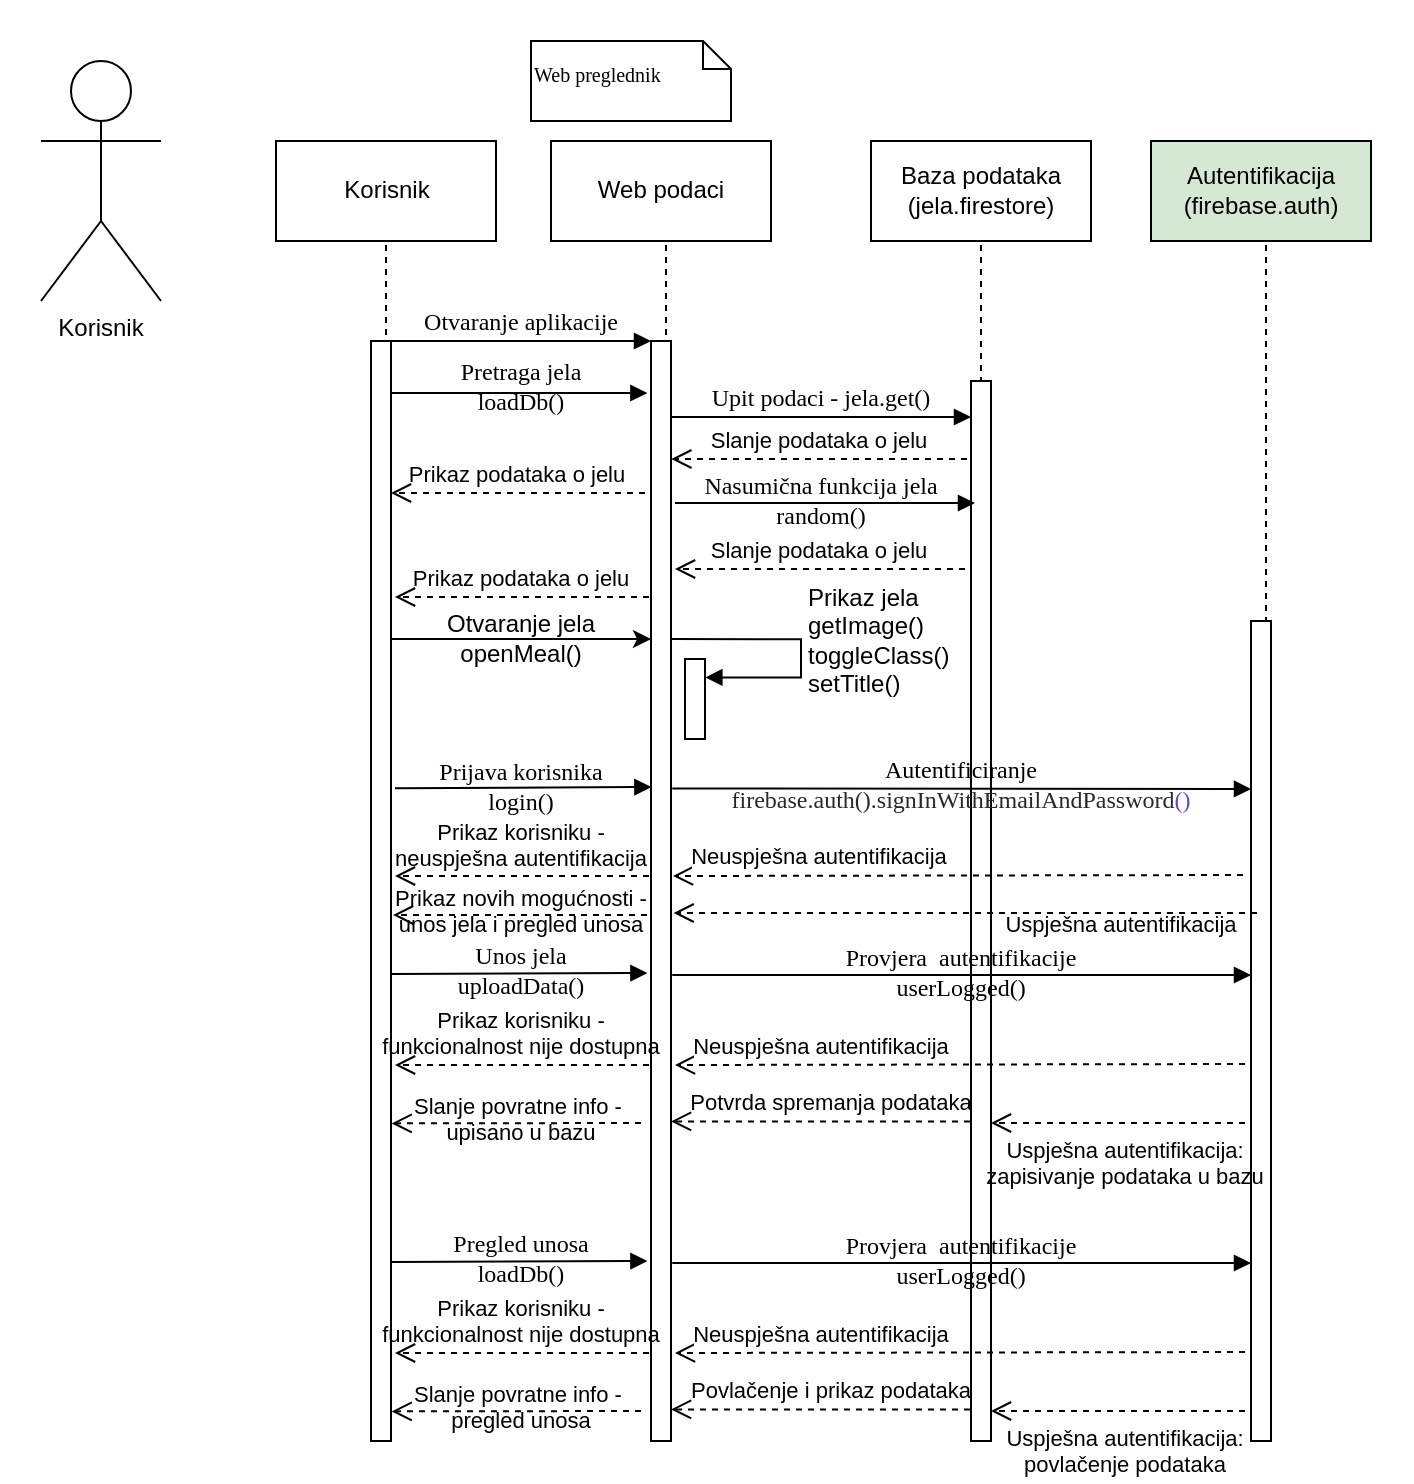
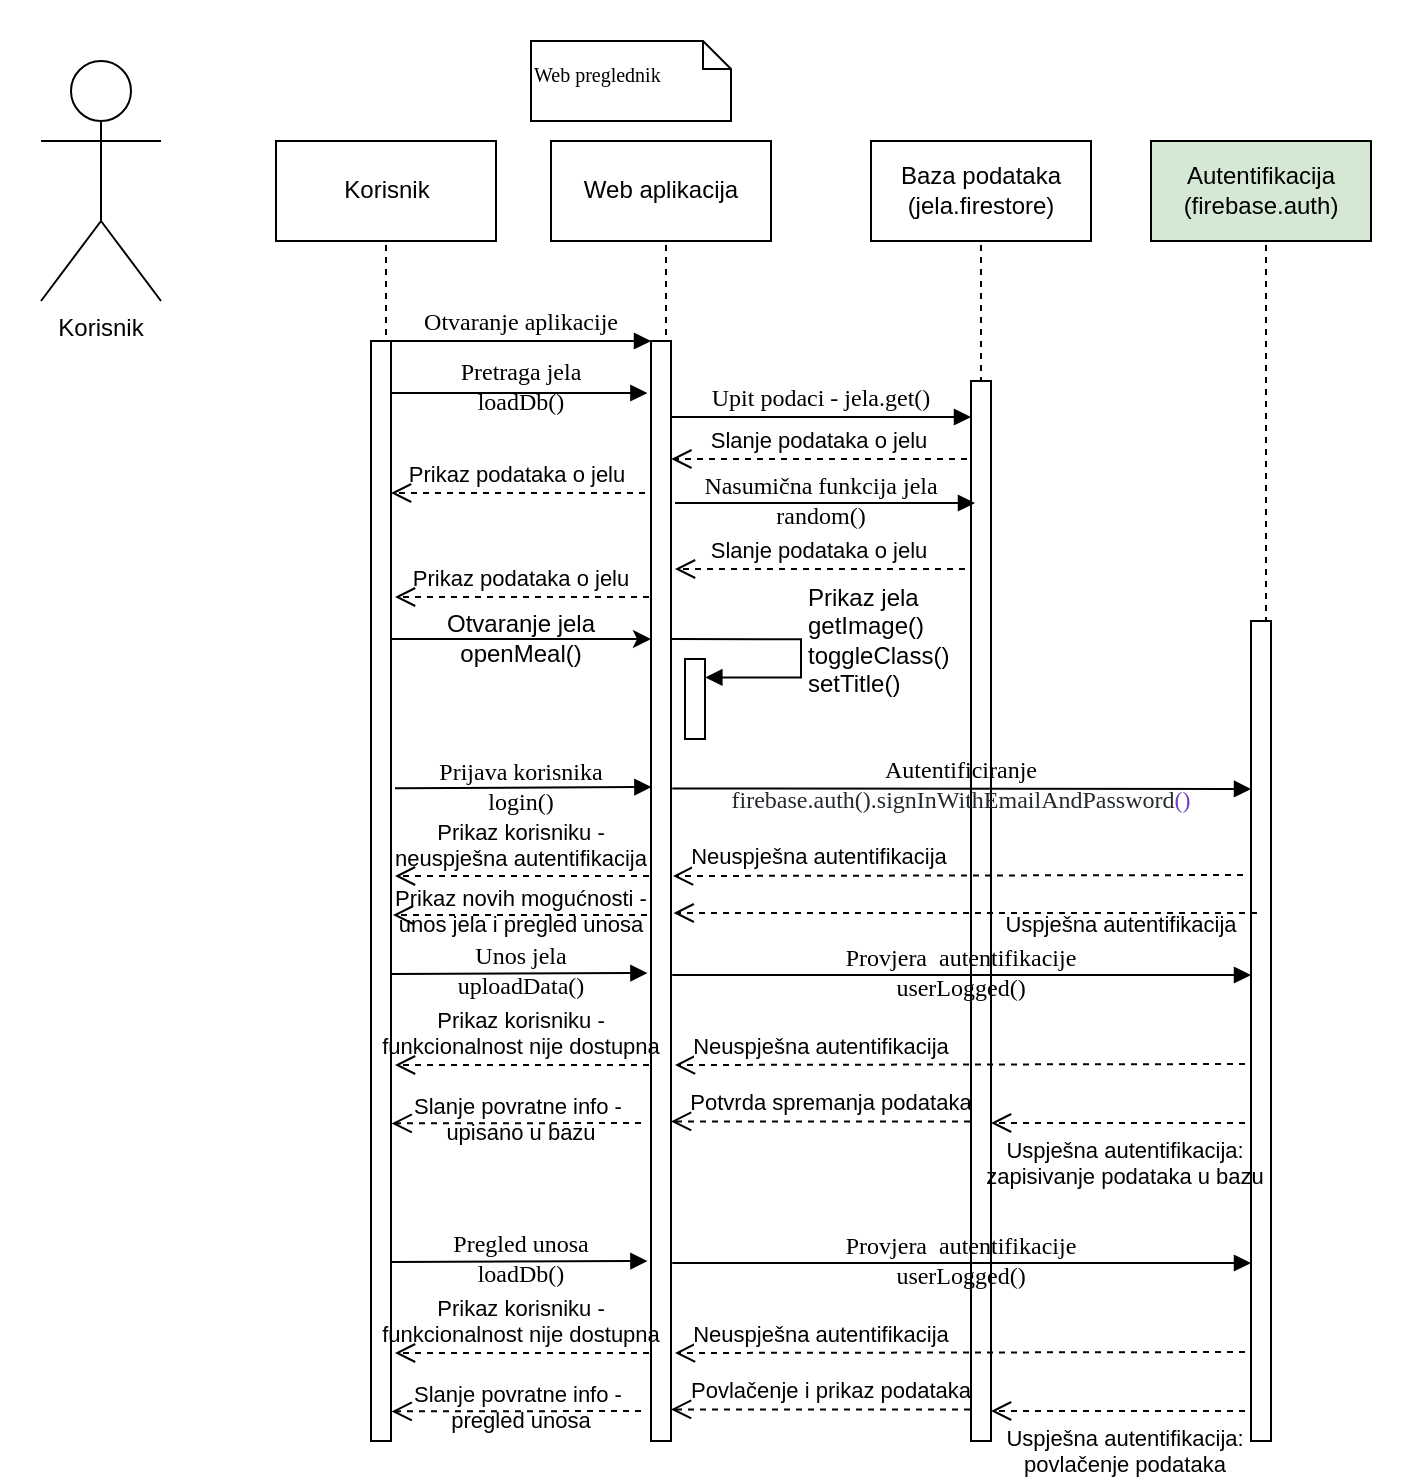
  <mxCell id="0" />
  <mxCell id="1" parent="0" />
  <mxCell id="2" value="" style="shape=umlLifeline;perimeter=lifelinePerimeter;whiteSpace=wrap;html=1;container=1;collapsible=0;recursiveResize=0;outlineConnect=0;rounded=1;shadow=0;comic=0;labelBackgroundColor=none;strokeWidth=1;fontFamily=Verdana;fontSize=12;align=center;" parent="1" vertex="1"><mxGeometry x="280" y="70" width="105" height="650" as="geometry" /></mxCell>
  <mxCell id="3" value="" style="html=1;points=[];perimeter=orthogonalPerimeter;rounded=0;shadow=0;comic=0;labelBackgroundColor=none;strokeWidth=1;fontFamily=Verdana;fontSize=12;align=center;" parent="2" vertex="1"><mxGeometry x="45" y="100" width="10" height="550" as="geometry" /></mxCell>
- <mxCell id="4" value="Web podaci" style="html=1;" parent="2" vertex="1"><mxGeometry x="-5" width="110" height="50" as="geometry" /></mxCell>
+ <mxCell id="4" value="Web aplikacija" style="html=1;" parent="2" vertex="1"><mxGeometry x="-5" width="110" height="50" as="geometry" /></mxCell>
  <mxCell id="5" value="" style="html=1;points=[];perimeter=orthogonalPerimeter;fontSize=12;" parent="2" vertex="1"><mxGeometry x="62" y="259" width="10" height="40" as="geometry" /></mxCell>
  <mxCell id="6" value="Prikaz jela&lt;br&gt;getImage()&lt;br&gt;toggleClass()&lt;br&gt;setTitle()" style="edgeStyle=orthogonalEdgeStyle;html=1;align=left;spacingLeft=2;endArrow=block;rounded=0;labelBackgroundColor=none;fontSize=12;exitX=1.016;exitY=0.271;exitDx=0;exitDy=0;exitPerimeter=0;entryX=1.018;entryY=0.23;entryDx=0;entryDy=0;entryPerimeter=0;" parent="2" source="3" target="5" edge="1"><mxGeometry relative="1" as="geometry"><mxPoint x="68" y="250" as="sourcePoint" /><Array as="points"><mxPoint x="120" y="250" /><mxPoint x="120" y="268" /></Array><mxPoint x="80" y="288" as="targetPoint" /></mxGeometry></mxCell>
  <mxCell id="7" value=":Object" style="shape=umlLifeline;perimeter=lifelinePerimeter;whiteSpace=wrap;html=1;container=1;collapsible=0;recursiveResize=0;outlineConnect=0;rounded=1;shadow=0;comic=0;labelBackgroundColor=none;strokeWidth=1;fontFamily=Verdana;fontSize=12;align=center;" parent="1" vertex="1"><mxGeometry x="440" y="70" width="100" height="650" as="geometry" /></mxCell>
  <mxCell id="8" value="" style="html=1;points=[];perimeter=orthogonalPerimeter;rounded=0;shadow=0;comic=0;labelBackgroundColor=none;strokeWidth=1;fontFamily=Verdana;fontSize=12;align=center;" parent="7" vertex="1"><mxGeometry x="45" y="120" width="10" height="530" as="geometry" /></mxCell>
  <mxCell id="9" value="Baza podataka&lt;br&gt;(jela.firestore)" style="html=1;" parent="7" vertex="1"><mxGeometry x="-5" width="110" height="50" as="geometry" /></mxCell>
  <mxCell id="10" value=":Object" style="shape=umlLifeline;perimeter=lifelinePerimeter;whiteSpace=wrap;html=1;container=1;collapsible=0;recursiveResize=0;outlineConnect=0;rounded=1;shadow=0;comic=0;labelBackgroundColor=none;strokeWidth=1;fontFamily=Verdana;fontSize=12;align=center;" parent="1" vertex="1"><mxGeometry x="580" y="70" width="105" height="490" as="geometry" /></mxCell>
  <mxCell id="11" value="Autentifikacija&lt;br&gt;(firebase.auth)" style="html=1;fillColor=#d5e8d4;" parent="10" vertex="1"><mxGeometry x="-5" width="110" height="50" as="geometry" /></mxCell>
  <mxCell id="12" value=":Object" style="shape=umlLifeline;perimeter=lifelinePerimeter;whiteSpace=wrap;html=1;container=1;collapsible=0;recursiveResize=0;outlineConnect=0;rounded=1;shadow=0;comic=0;labelBackgroundColor=none;strokeWidth=1;fontFamily=Verdana;fontSize=12;align=center;" parent="1" vertex="1"><mxGeometry x="140" y="70" width="105" height="650" as="geometry" /></mxCell>
  <mxCell id="13" value="" style="html=1;points=[];perimeter=orthogonalPerimeter;rounded=0;shadow=0;comic=0;labelBackgroundColor=none;strokeWidth=1;fontFamily=Verdana;fontSize=12;align=center;" parent="12" vertex="1"><mxGeometry x="45" y="100" width="10" height="550" as="geometry" /></mxCell>
  <mxCell id="14" value="Korisnik" style="html=1;" parent="12" vertex="1"><mxGeometry x="-2.5" width="110" height="50" as="geometry" /></mxCell>
  <mxCell id="15" value="" style="html=1;points=[];perimeter=orthogonalPerimeter;rounded=0;shadow=0;comic=0;labelBackgroundColor=none;strokeWidth=1;fontFamily=Verdana;fontSize=12;align=center;" parent="1" vertex="1"><mxGeometry x="625" y="310" width="10" height="410" as="geometry" /></mxCell>
  <mxCell id="16" value="Otvaranje aplikacije" style="html=1;verticalAlign=bottom;endArrow=block;entryX=0;entryY=0;labelBackgroundColor=none;fontFamily=Verdana;fontSize=12;edgeStyle=elbowEdgeStyle;elbow=vertical;" parent="1" source="13" target="3" edge="1"><mxGeometry relative="1" as="geometry"><mxPoint x="260" y="180" as="sourcePoint" /></mxGeometry></mxCell>
  <mxCell id="17" value="Web preglednik" style="shape=note;whiteSpace=wrap;html=1;size=14;verticalAlign=middle;align=left;spacingTop=-6;rounded=0;shadow=0;comic=0;labelBackgroundColor=none;strokeWidth=1;fontFamily=Verdana;fontSize=10;" parent="1" vertex="1"><mxGeometry x="265" y="20" width="100" height="40" as="geometry" /></mxCell>
  <mxCell id="18" value="Korisnik" style="shape=umlActor;verticalLabelPosition=bottom;verticalAlign=top;html=1;outlineConnect=0;" parent="1" vertex="1"><mxGeometry x="20" y="30" width="60" height="120" as="geometry" /></mxCell>
  <mxCell id="19" value="Pretraga jela&lt;br&gt;loadDb()" style="html=1;verticalAlign=bottom;endArrow=block;entryX=-0.38;entryY=0.111;labelBackgroundColor=none;fontFamily=Verdana;fontSize=12;edgeStyle=elbowEdgeStyle;elbow=vertical;entryDx=0;entryDy=0;entryPerimeter=0;" parent="1" edge="1"><mxGeometry x="0.01" y="-14" relative="1" as="geometry"><mxPoint x="195" y="196" as="sourcePoint" /><mxPoint x="323.2" y="195.53" as="targetPoint" /><mxPoint as="offset" /></mxGeometry></mxCell>
  <mxCell id="20" value="Upit podaci - jela.get()" style="html=1;verticalAlign=bottom;endArrow=block;entryX=0;entryY=0;labelBackgroundColor=none;fontFamily=Verdana;fontSize=12;edgeStyle=elbowEdgeStyle;elbow=vertical;" parent="1" edge="1"><mxGeometry relative="1" as="geometry"><mxPoint x="335" y="208" as="sourcePoint" /><mxPoint x="485" y="208" as="targetPoint" /></mxGeometry></mxCell>
  <mxCell id="21" value="Slanje podataka o jelu" style="html=1;verticalAlign=bottom;endArrow=open;dashed=1;endSize=8;" parent="1" edge="1"><mxGeometry relative="1" as="geometry"><mxPoint x="483" y="229" as="sourcePoint" /><mxPoint x="335.167" y="229" as="targetPoint" /><mxPoint as="offset" /></mxGeometry></mxCell>
  <mxCell id="22" value="Prikaz podataka o jelu" style="html=1;verticalAlign=bottom;endArrow=open;dashed=1;endSize=8;labelBackgroundColor=none;" parent="1" target="13" edge="1"><mxGeometry relative="1" as="geometry"><mxPoint x="322" y="246" as="sourcePoint" /><mxPoint x="200" y="246" as="targetPoint" /><mxPoint as="offset" /></mxGeometry></mxCell>
  <mxCell id="23" value="Nasumična funkcija jela&lt;br&gt;random()" style="html=1;verticalAlign=bottom;endArrow=block;entryX=0;entryY=0;labelBackgroundColor=none;fontFamily=Verdana;fontSize=12;edgeStyle=elbowEdgeStyle;elbow=vertical;" parent="1" edge="1"><mxGeometry x="-0.027" y="-16" relative="1" as="geometry"><mxPoint x="337" y="251" as="sourcePoint" /><mxPoint x="487" y="251" as="targetPoint" /><mxPoint as="offset" /></mxGeometry></mxCell>
  <mxCell id="24" value="Slanje podataka o jelu" style="html=1;verticalAlign=bottom;endArrow=open;dashed=1;endSize=8;" parent="1" edge="1"><mxGeometry relative="1" as="geometry"><mxPoint x="482" y="284" as="sourcePoint" /><mxPoint x="337" y="284" as="targetPoint" /><mxPoint as="offset" /></mxGeometry></mxCell>
  <mxCell id="25" value="Prikaz podataka o jelu" style="html=1;verticalAlign=bottom;endArrow=open;dashed=1;endSize=8;labelBackgroundColor=none;" parent="1" edge="1"><mxGeometry relative="1" as="geometry"><mxPoint x="324" y="298" as="sourcePoint" /><mxPoint x="197" y="298" as="targetPoint" /><mxPoint as="offset" /></mxGeometry></mxCell>
  <mxCell id="26" value="Unos jela&lt;br&gt;uploadData()" style="html=1;verticalAlign=bottom;endArrow=block;entryX=-0.38;entryY=0.111;labelBackgroundColor=none;fontFamily=Verdana;fontSize=12;edgeStyle=elbowEdgeStyle;elbow=vertical;entryDx=0;entryDy=0;entryPerimeter=0;spacingBottom=1;" parent="1" edge="1"><mxGeometry x="0.018" y="-17" relative="1" as="geometry"><mxPoint x="195" y="486.47" as="sourcePoint" /><mxPoint x="323.2" y="486" as="targetPoint" /><mxPoint as="offset" /></mxGeometry></mxCell>
  <mxCell id="27" value="Provjera&amp;nbsp; autentifikacije&lt;br&gt;userLogged()" style="html=1;verticalAlign=bottom;endArrow=block;labelBackgroundColor=none;fontFamily=Verdana;fontSize=12;edgeStyle=elbowEdgeStyle;elbow=vertical;exitX=1.063;exitY=0.678;exitDx=0;exitDy=0;exitPerimeter=0;" parent="1" edge="1"><mxGeometry x="-0.002" y="-16" relative="1" as="geometry"><mxPoint x="335.63" y="486.94" as="sourcePoint" /><mxPoint x="625" y="487" as="targetPoint" /><mxPoint as="offset" /></mxGeometry></mxCell>
  <mxCell id="28" value="Neuspješna autentifikacija" style="html=1;verticalAlign=bottom;endArrow=open;dashed=1;endSize=8;" parent="1" edge="1"><mxGeometry x="0.488" relative="1" as="geometry"><mxPoint x="622" y="531.5" as="sourcePoint" /><mxPoint x="337" y="532" as="targetPoint" /><mxPoint as="offset" /></mxGeometry></mxCell>
  <mxCell id="29" value="Uspješna autentifikacija: &lt;br&gt;zapisivanje podataka u bazu" style="html=1;verticalAlign=bottom;endArrow=open;dashed=1;endSize=8;labelBackgroundColor=none;" parent="1" edge="1"><mxGeometry x="-0.061" y="36" relative="1" as="geometry"><mxPoint x="622" y="561" as="sourcePoint" /><mxPoint x="495" y="561" as="targetPoint" /><mxPoint as="offset" /></mxGeometry></mxCell>
  <mxCell id="30" value="Slanje povratne info -&amp;nbsp;&lt;br&gt;upisano u bazu" style="html=1;verticalAlign=bottom;endArrow=open;dashed=1;endSize=8;labelBackgroundColor=none;entryX=1.233;entryY=0.953;entryDx=0;entryDy=0;entryPerimeter=0;" parent="1" edge="1"><mxGeometry x="-0.037" y="14" relative="1" as="geometry"><mxPoint x="320" y="561" as="sourcePoint" /><mxPoint x="195.33" y="561.19" as="targetPoint" /><mxPoint as="offset" /></mxGeometry></mxCell>
  <mxCell id="31" value="Prijava korisnika&lt;br&gt;login()" style="html=1;verticalAlign=bottom;endArrow=block;entryX=-0.38;entryY=0.111;labelBackgroundColor=none;fontFamily=Verdana;fontSize=12;edgeStyle=elbowEdgeStyle;elbow=vertical;entryDx=0;entryDy=0;entryPerimeter=0;spacingBottom=3;" parent="1" edge="1"><mxGeometry x="-0.013" y="-20" relative="1" as="geometry"><mxPoint x="197" y="393.64" as="sourcePoint" /><mxPoint x="325.2" y="393.17" as="targetPoint" /><mxPoint as="offset" /></mxGeometry></mxCell>
  <mxCell id="32" value="Autentificiranje&lt;br style=&quot;font-size: 12px;&quot;&gt;&lt;span class=&quot;pl-s1&quot; style=&quot;color: rgb(36, 41, 46); text-align: left; font-size: 12px;&quot;&gt;firebase&lt;/span&gt;&lt;span class=&quot;pl-kos&quot; style=&quot;color: rgb(36, 41, 46); text-align: left; font-size: 12px;&quot;&gt;.auth().signInWithEmailAndPassword&lt;/span&gt;&lt;span class=&quot;pl-kos&quot; style=&quot;text-align: left; font-size: 12px;&quot;&gt;&lt;font color=&quot;#6f42c1&quot; style=&quot;font-size: 12px;&quot;&gt;()&lt;/font&gt;&lt;/span&gt;" style="html=1;verticalAlign=bottom;endArrow=block;labelBackgroundColor=none;fontFamily=Verdana;fontSize=12;edgeStyle=elbowEdgeStyle;elbow=vertical;exitX=1.063;exitY=0.678;exitDx=0;exitDy=0;exitPerimeter=0;spacingBottom=-6;" parent="1" edge="1"><mxGeometry x="-0.002" y="-9" relative="1" as="geometry"><mxPoint x="335.63" y="393.69" as="sourcePoint" /><mxPoint x="625" y="393.75" as="targetPoint" /><mxPoint as="offset" /></mxGeometry></mxCell>
  <mxCell id="33" value="Potvrda spremanja podataka" style="html=1;verticalAlign=bottom;endArrow=open;dashed=1;endSize=8;labelBackgroundColor=none;entryX=1.233;entryY=0.953;entryDx=0;entryDy=0;entryPerimeter=0;" parent="1" edge="1"><mxGeometry x="-0.07" relative="1" as="geometry"><mxPoint x="484.5" y="560.19" as="sourcePoint" /><mxPoint x="335" y="560.19" as="targetPoint" /><mxPoint as="offset" /></mxGeometry></mxCell>
  <mxCell id="34" value="Prikaz korisniku -&lt;br&gt;funkcionalnost nije dostupna" style="html=1;verticalAlign=bottom;endArrow=open;dashed=1;endSize=8;labelBackgroundColor=none;" parent="1" edge="1"><mxGeometry relative="1" as="geometry"><mxPoint x="324" y="532" as="sourcePoint" /><mxPoint x="197" y="532" as="targetPoint" /><mxPoint as="offset" /></mxGeometry></mxCell>
  <mxCell id="35" value="Neuspješna autentifikacija" style="html=1;verticalAlign=bottom;endArrow=open;dashed=1;endSize=8;" parent="1" edge="1"><mxGeometry x="0.488" relative="1" as="geometry"><mxPoint x="621" y="437" as="sourcePoint" /><mxPoint x="336" y="437.5" as="targetPoint" /><mxPoint as="offset" /></mxGeometry></mxCell>
  <mxCell id="36" value="Prikaz korisniku - &lt;br&gt;neuspješna autentifikacija" style="html=1;verticalAlign=bottom;endArrow=open;dashed=1;endSize=8;labelBackgroundColor=none;" parent="1" edge="1"><mxGeometry relative="1" as="geometry"><mxPoint x="324" y="437.5" as="sourcePoint" /><mxPoint x="197" y="437.5" as="targetPoint" /><mxPoint as="offset" /></mxGeometry></mxCell>
  <mxCell id="37" value="Uspješna autentifikacija" style="html=1;verticalAlign=bottom;endArrow=open;dashed=1;endSize=8;labelBackgroundColor=none;" parent="1" edge="1"><mxGeometry x="-0.534" y="15" relative="1" as="geometry"><mxPoint x="628" y="456" as="sourcePoint" /><mxPoint x="336.31" y="456" as="targetPoint" /><mxPoint as="offset" /></mxGeometry></mxCell>
  <mxCell id="38" value="Prikaz novih mogućnosti -&lt;br&gt;unos jela i pregled unosa" style="html=1;verticalAlign=bottom;endArrow=open;dashed=1;endSize=8;labelBackgroundColor=none;spacingBottom=-5;" parent="1" edge="1"><mxGeometry x="-0.008" y="9" relative="1" as="geometry"><mxPoint x="323" y="457" as="sourcePoint" /><mxPoint x="196" y="457" as="targetPoint" /><mxPoint as="offset" /></mxGeometry></mxCell>
  <mxCell id="39" value="Otvaranje jela&lt;br&gt;openMeal()" style="edgeStyle=orthogonalEdgeStyle;rounded=0;orthogonalLoop=1;jettySize=auto;html=1;labelBackgroundColor=none;fontSize=12;" parent="1" edge="1"><mxGeometry relative="1" as="geometry"><mxPoint x="195" y="319" as="sourcePoint" /><mxPoint x="325" y="319" as="targetPoint" /></mxGeometry></mxCell>
  <mxCell id="40" value="Pregled unosa&lt;br&gt;loadDb()" style="html=1;verticalAlign=bottom;endArrow=block;entryX=-0.38;entryY=0.111;labelBackgroundColor=none;fontFamily=Verdana;fontSize=12;edgeStyle=elbowEdgeStyle;elbow=vertical;entryDx=0;entryDy=0;entryPerimeter=0;spacingBottom=1;" edge="1" parent="1"><mxGeometry x="0.018" y="-17" relative="1" as="geometry"><mxPoint x="195" y="630.47" as="sourcePoint" /><mxPoint x="323.2" y="630" as="targetPoint" /><mxPoint as="offset" /></mxGeometry></mxCell>
  <mxCell id="41" value="Provjera&amp;nbsp; autentifikacije&lt;br&gt;userLogged()" style="html=1;verticalAlign=bottom;endArrow=block;labelBackgroundColor=none;fontFamily=Verdana;fontSize=12;edgeStyle=elbowEdgeStyle;elbow=vertical;exitX=1.063;exitY=0.678;exitDx=0;exitDy=0;exitPerimeter=0;" edge="1" parent="1"><mxGeometry x="-0.002" y="-16" relative="1" as="geometry"><mxPoint x="335.63" y="630.94" as="sourcePoint" /><mxPoint x="625" y="631" as="targetPoint" /><mxPoint as="offset" /></mxGeometry></mxCell>
  <mxCell id="42" value="Neuspješna autentifikacija" style="html=1;verticalAlign=bottom;endArrow=open;dashed=1;endSize=8;" edge="1" parent="1"><mxGeometry x="0.488" relative="1" as="geometry"><mxPoint x="622" y="675.5" as="sourcePoint" /><mxPoint x="337" y="676" as="targetPoint" /><mxPoint as="offset" /></mxGeometry></mxCell>
  <mxCell id="43" value="Uspješna autentifikacija: &lt;br&gt;povlačenje podataka" style="html=1;verticalAlign=bottom;endArrow=open;dashed=1;endSize=8;labelBackgroundColor=none;" edge="1" parent="1"><mxGeometry x="-0.061" y="36" relative="1" as="geometry"><mxPoint x="622" y="705" as="sourcePoint" /><mxPoint x="495" y="705" as="targetPoint" /><mxPoint as="offset" /></mxGeometry></mxCell>
  <mxCell id="44" value="Slanje povratne info -&amp;nbsp;&lt;br&gt;pregled unosa" style="html=1;verticalAlign=bottom;endArrow=open;dashed=1;endSize=8;labelBackgroundColor=none;entryX=1.233;entryY=0.953;entryDx=0;entryDy=0;entryPerimeter=0;" edge="1" parent="1"><mxGeometry x="-0.037" y="14" relative="1" as="geometry"><mxPoint x="320" y="705" as="sourcePoint" /><mxPoint x="195.33" y="705.19" as="targetPoint" /><mxPoint as="offset" /></mxGeometry></mxCell>
  <mxCell id="45" value="Povlačenje i prikaz podataka" style="html=1;verticalAlign=bottom;endArrow=open;dashed=1;endSize=8;labelBackgroundColor=none;entryX=1.233;entryY=0.953;entryDx=0;entryDy=0;entryPerimeter=0;" edge="1" parent="1"><mxGeometry x="-0.07" relative="1" as="geometry"><mxPoint x="484.5" y="704.19" as="sourcePoint" /><mxPoint x="335" y="704.19" as="targetPoint" /><mxPoint as="offset" /></mxGeometry></mxCell>
  <mxCell id="46" value="Prikaz korisniku - &lt;br&gt;funkcionalnost nije dostupna" style="html=1;verticalAlign=bottom;endArrow=open;dashed=1;endSize=8;labelBackgroundColor=none;" edge="1" parent="1"><mxGeometry relative="1" as="geometry"><mxPoint x="324" y="676" as="sourcePoint" /><mxPoint x="197" y="676" as="targetPoint" /><mxPoint as="offset" /></mxGeometry></mxCell>
